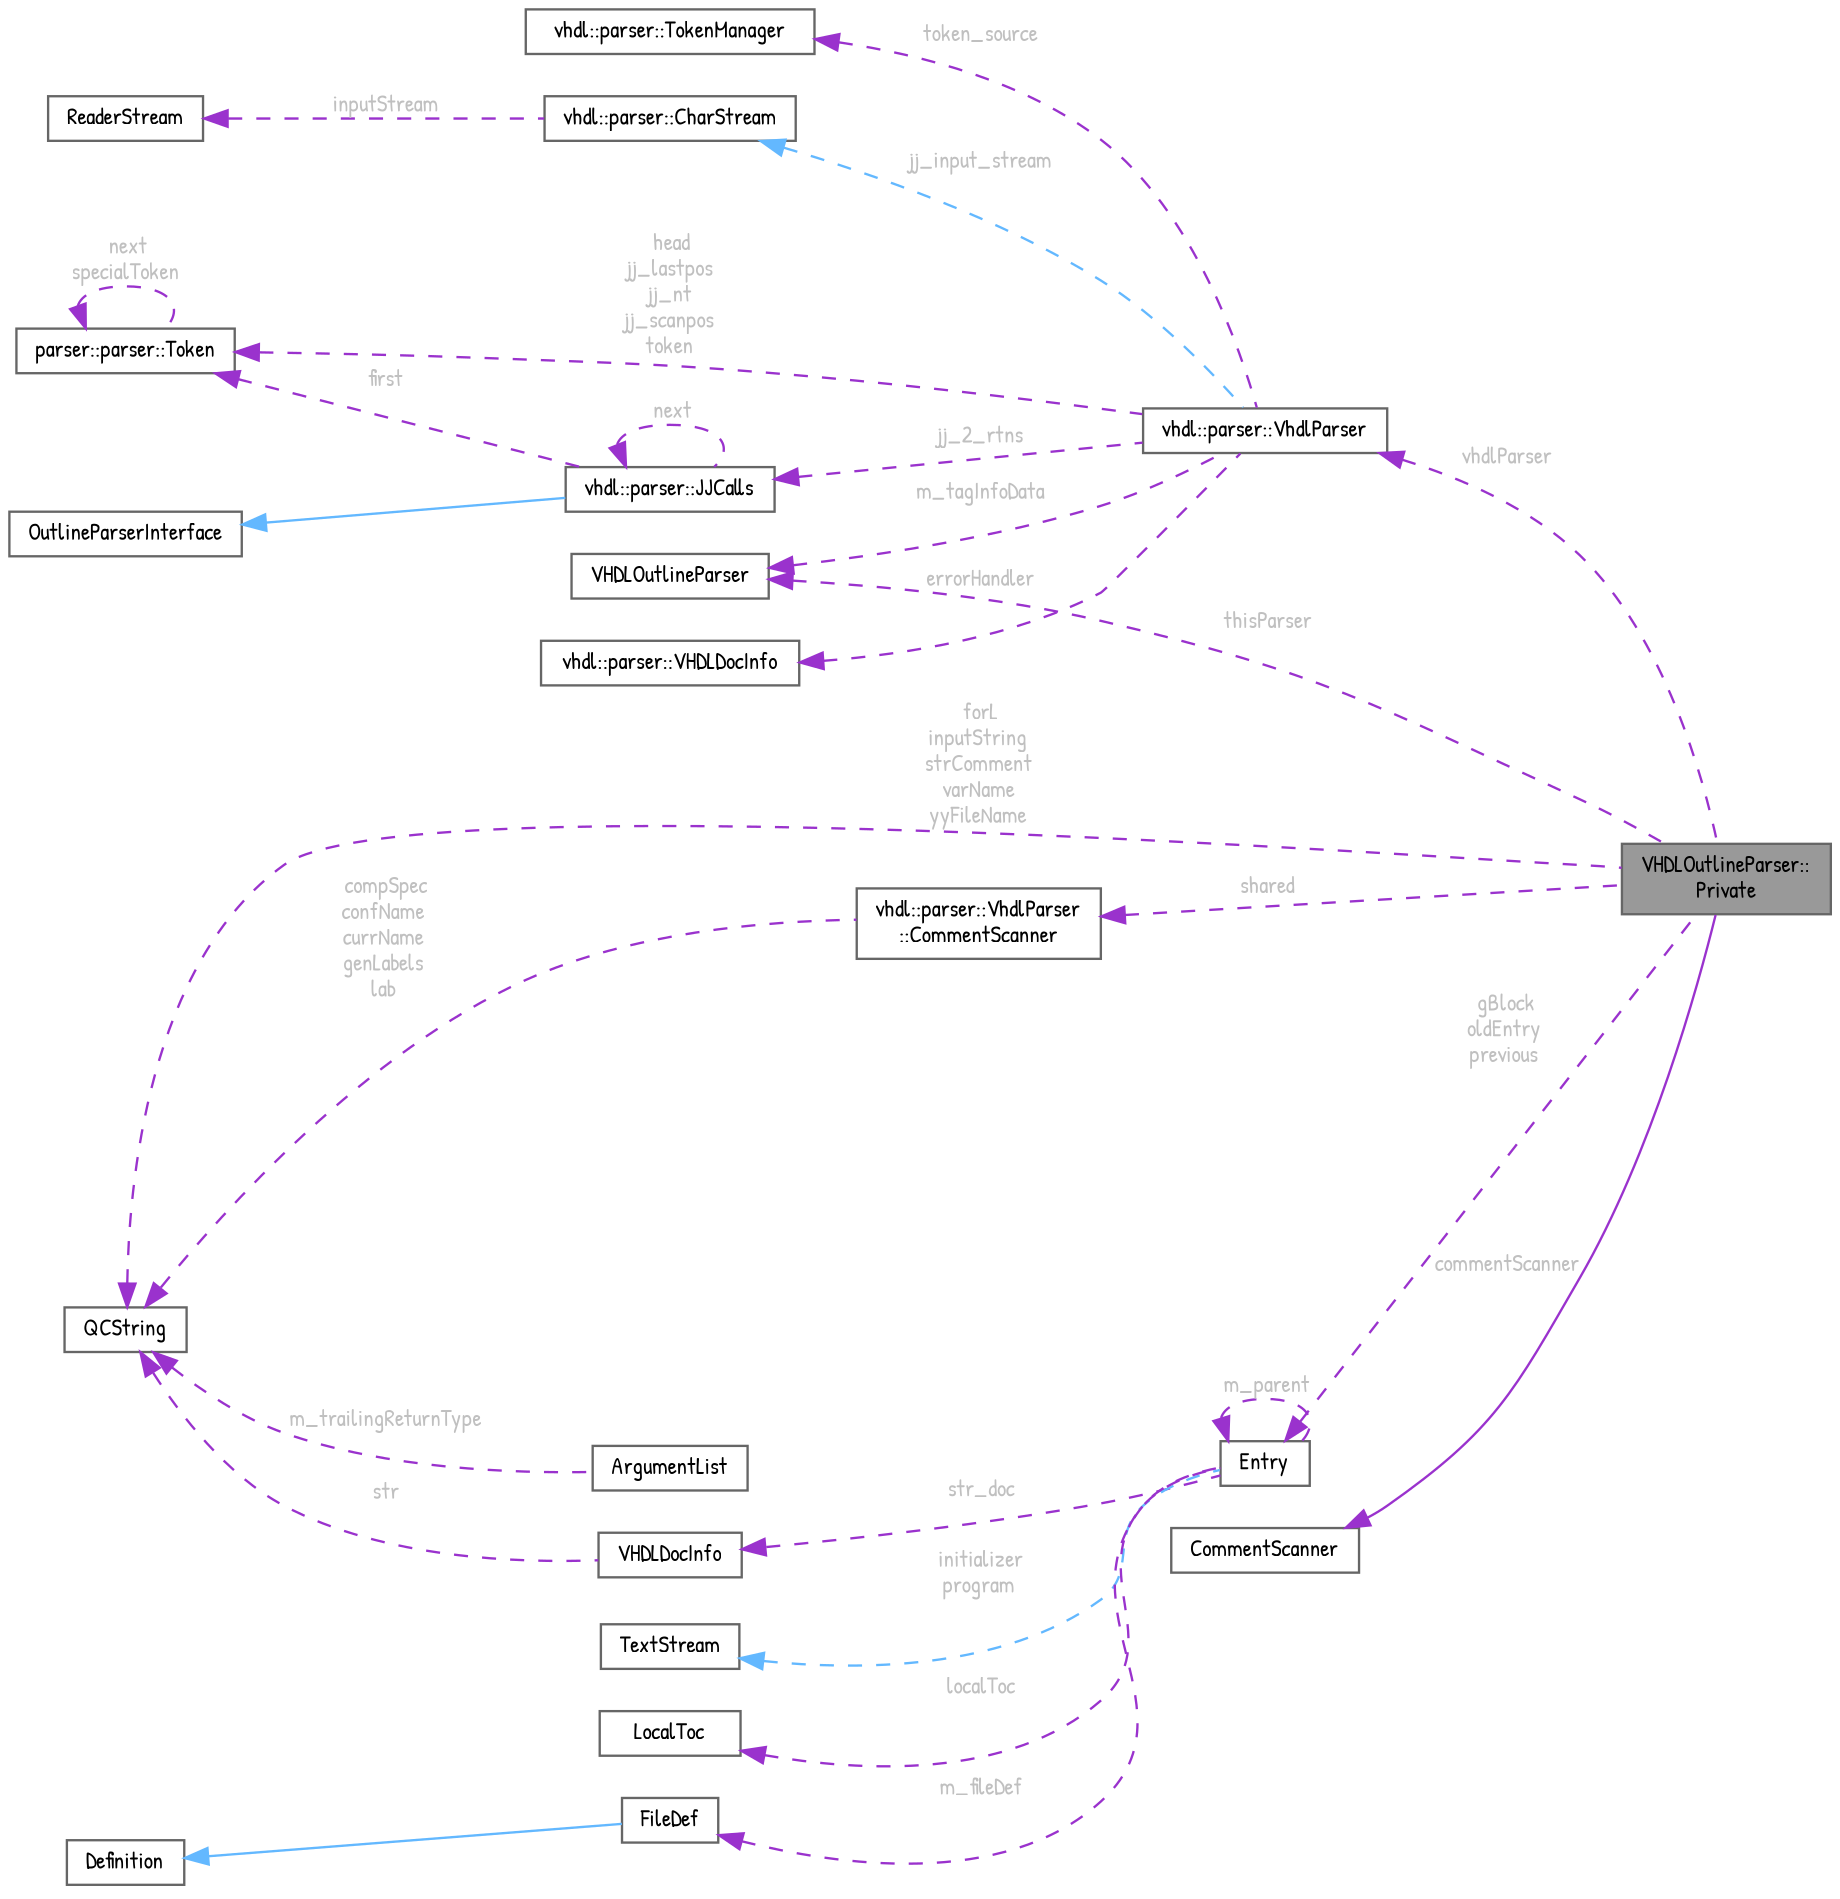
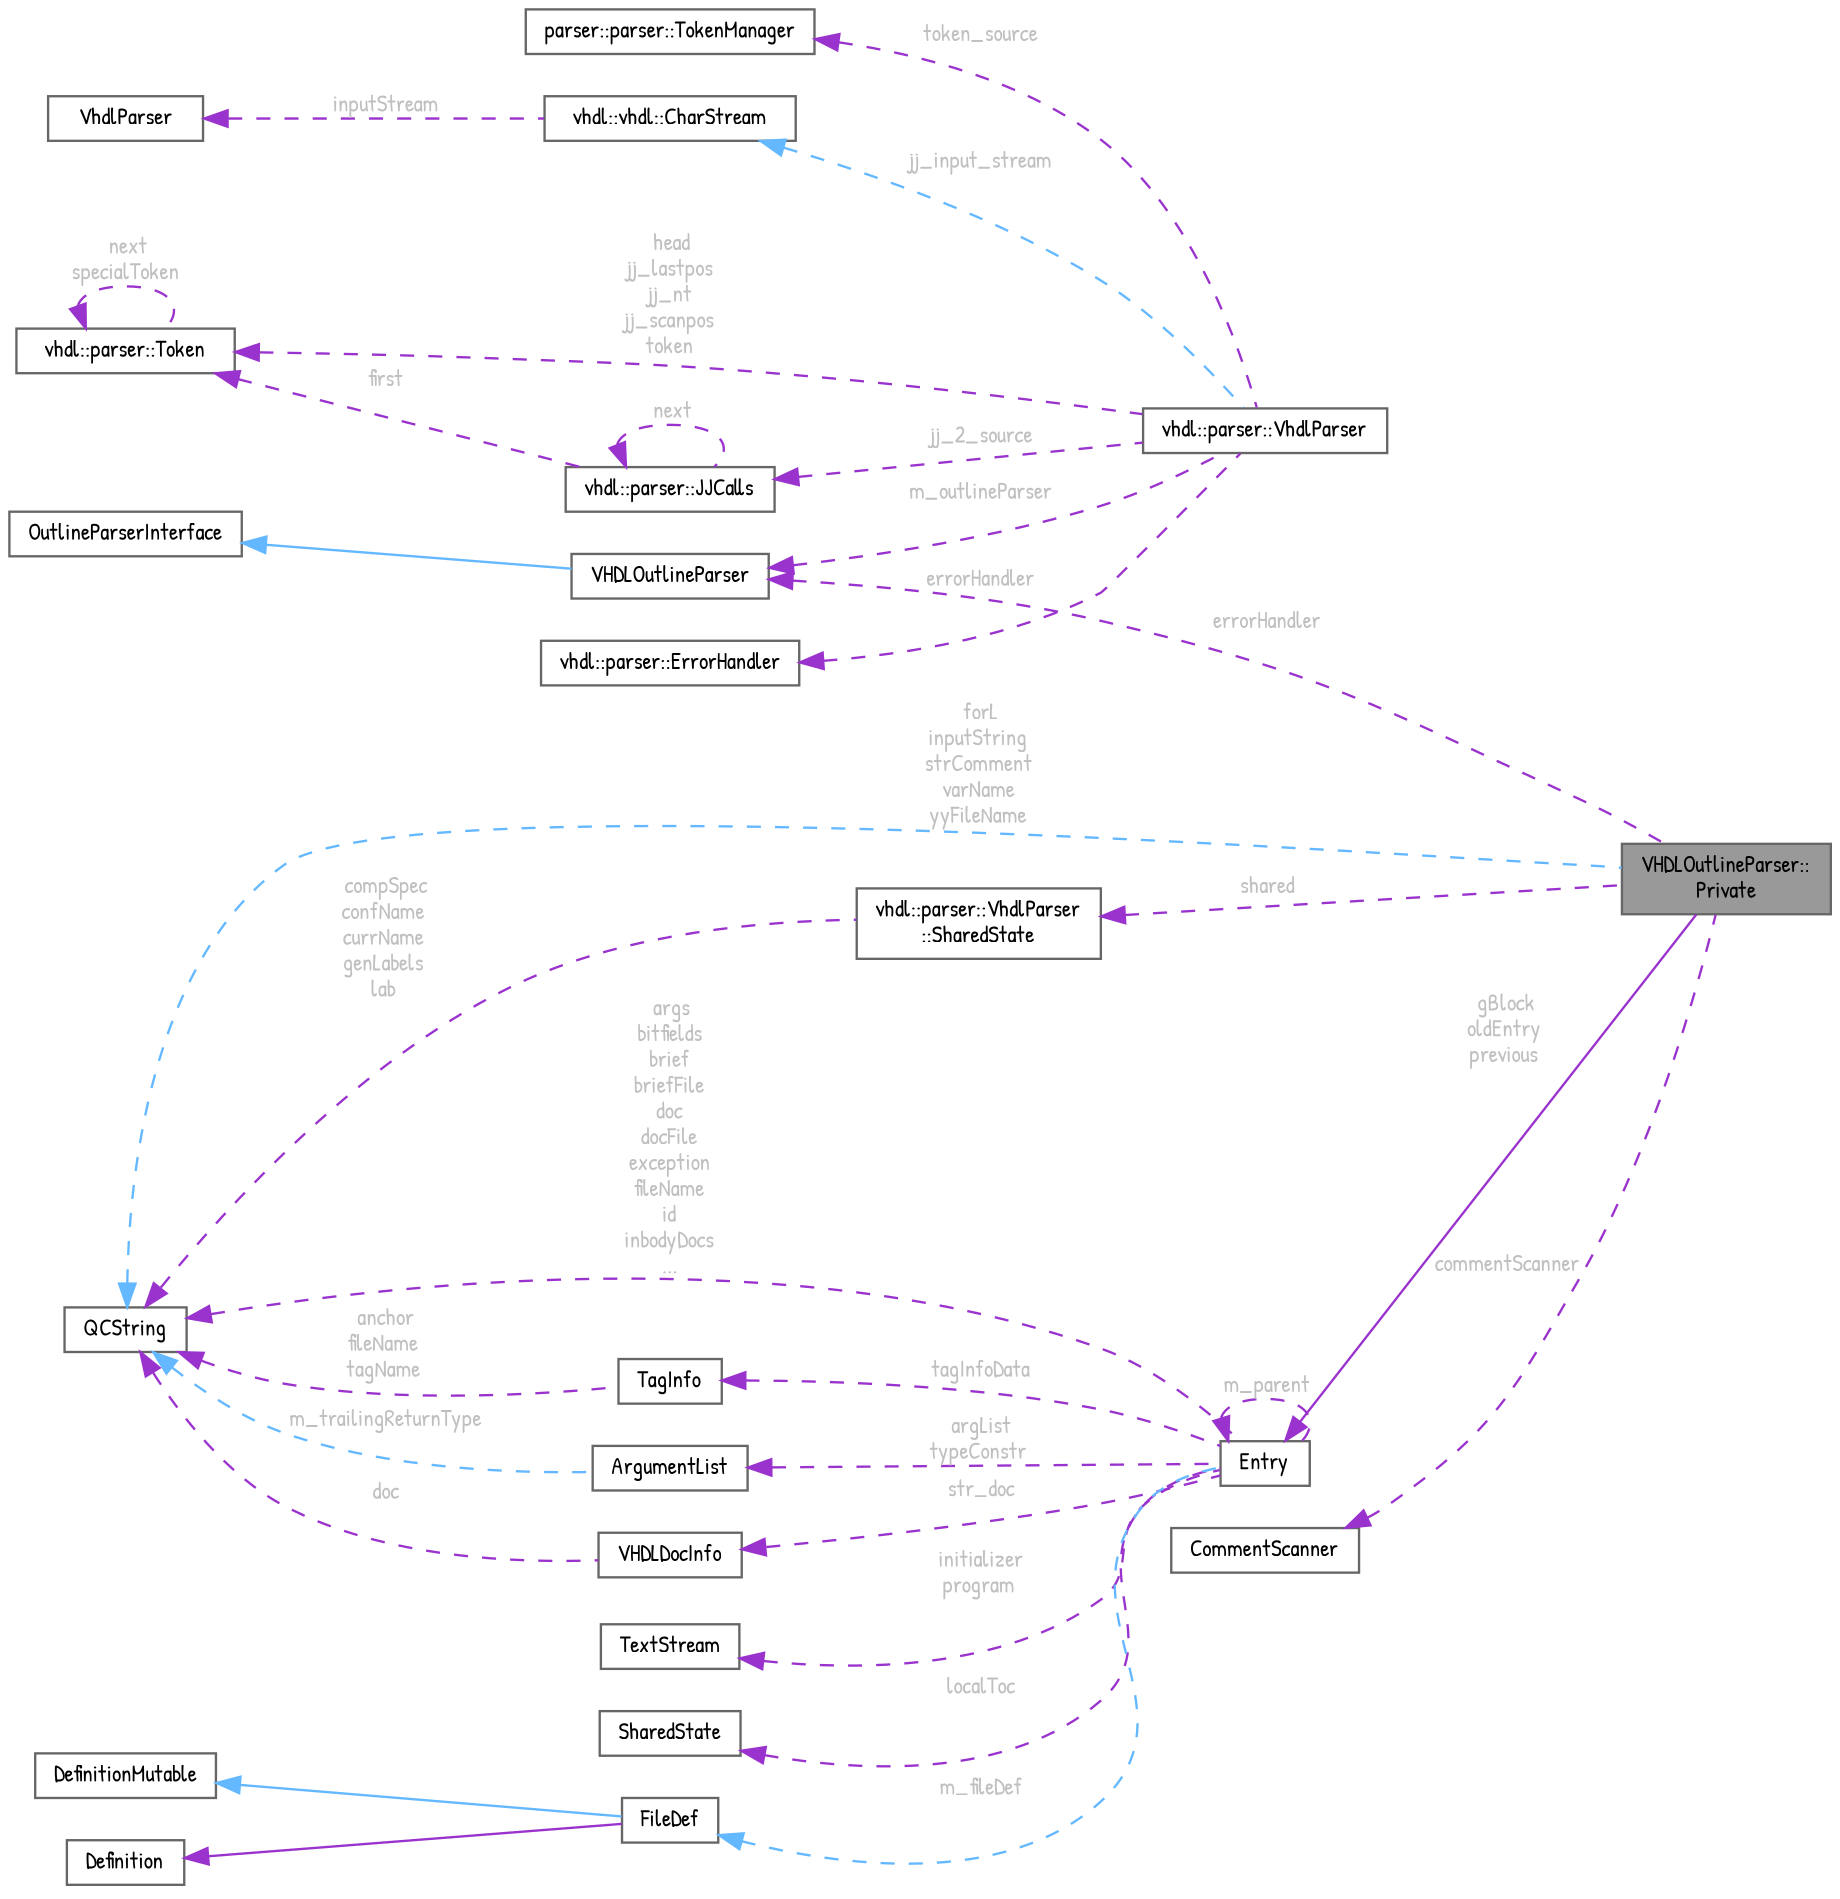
  digraph {
    fontname="Patrick Hand"
    rankdir=LR
    node [color=gray40 fillcolor=white fontname="Patrick Hand" fontsize=10 shape=box style=filled]
    edge [color=darkorchid3 dir=back fontcolor=grey fontname="Patrick Hand" fontsize=10 labelfontname=Helvetica labelfontsize=10 style=dashed]
    n1 [fillcolor=grey60 fontcolor=black height=0.2 label="VHDLOutlineParser::\lPrivate" width=0.4]
    n2 [height=0.2 label=VHDLOutlineParser width=0.4]
    n3 [height=0.2 label="vhdl::parser::VhdlParser" width=0.4]
    n4 [height=0.2 label=OutlineParserInterface width=0.4]
-   n5 [height=0.2 label="vhdl::parser::TokenManager" width=0.4]
-   n6 [height=0.2 label="vhdl::parser::CharStream" width=0.4]
-   n7 [height=0.2 label=ReaderStream width=0.4]
-   n8 [height=0.2 label="parser::parser::Token" width=0.4]
+   n5 [height=0.2 label="parser::parser::TokenManager" width=0.4]
+   n6 [height=0.2 label="vhdl::vhdl::CharStream" width=0.4]
+   n7 [height=0.2 label=VhdlParser width=0.4]
+   n8 [height=0.2 label="vhdl::parser::Token" width=0.4]
    n9 [height=0.2 label="vhdl::parser::JJCalls" width=0.4]
-   n10 [height=0.2 label="vhdl::parser::VHDLDocInfo" width=0.4]
-   n11 [height=0.2 label="vhdl::parser::VhdlParser\l::CommentScanner" width=0.4]
+   n10 [height=0.2 label="vhdl::parser::ErrorHandler" width=0.4]
+   n11 [height=0.2 label="vhdl::parser::VhdlParser\l::SharedState" width=0.4]
    n12 [height=0.2 label=QCString width=0.4]
    n13 [height=0.2 label=Entry width=0.4]
+   n14 [height=0.2 label=TagInfo width=0.4]
    n15 [height=0.2 label=ArgumentList width=0.4]
    n16 [height=0.2 label=VHDLDocInfo width=0.4]
    n17 [height=0.2 label=CommentScanner width=0.4]
    n18 [height=0.2 label=TextStream width=0.4]
-   n19 [height=0.2 label=LocalToc width=0.4]
+   n19 [height=0.2 label=SharedState width=0.4]
    n20 [height=0.2 label=FileDef width=0.4]
+   n21 [height=0.2 label=DefinitionMutable width=0.4]
    n22 [height=0.2 label=Definition width=0.4]
-   n2 -> n1 [label=" thisParser"]
-   n2 -> n3 [label=" m_tagInfoData"]
-   n3 -> n1 [label=" vhdlParser"]
-   n4 -> n9 [color=steelblue1 style=solid fontcolor=""]
+   n2 -> n1 [label=" errorHandler"]
+   n2 -> n3 [label=" m_outlineParser"]
+   n4 -> n2 [color=steelblue1 style=solid fontcolor=""]
    n5 -> n3 [label=" token_source"]
    n6 -> n3 [color=steelblue1 label=" jj_input_stream"]
    n7 -> n6 [label=" inputStream"]
    n8 -> n3 [label=" head\njj_lastpos\njj_nt\njj_scanpos\ntoken"]
    n8 -> n8 [label=" next\nspecialToken"]
    n8 -> n9 [label=" first"]
-   n9 -> n3 [label=" jj_2_rtns"]
+   n9 -> n3 [label=" jj_2_source"]
    n9 -> n9 [label=" next"]
    n10 -> n3 [label=" errorHandler"]
    n11 -> n1 [label=" shared"]
-   n12 -> n1 [label=" forL\ninputString\nstrComment\nvarName\nyyFileName"]
+   n12 -> n1 [color=steelblue1 label=" forL\ninputString\nstrComment\nvarName\nyyFileName"]
    n12 -> n11 [label=" compSpec\nconfName\ncurrName\ngenLabels\nlab"]
-   n12 -> n15 [label=" m_trailingReturnType"]
-   n12 -> n16 [label=" str"]
-   n13 -> n1 [label=" gBlock\noldEntry\nprevious"]
+   n12 -> n13 [label=" args\nbitfields\nbrief\nbriefFile\ndoc\ndocFile\nexception\nfileName\nid\ninbodyDocs\n..."]
+   n12 -> n14 [label=" anchor\nfileName\ntagName"]
+   n12 -> n15 [color=steelblue1 label=" m_trailingReturnType"]
+   n12 -> n16 [label=" doc"]
+   n13 -> n1 [label=" gBlock\noldEntry\nprevious" style=solid]
    n13 -> n13 [label=" m_parent"]
+   n14 -> n13 [label=" tagInfoData"]
+   n15 -> n13 [label=" argList\ntypeConstr"]
    n16 -> n13 [label=" str_doc"]
-   n17 -> n1 [label=" commentScanner" style=solid]
-   n18 -> n13 [color=steelblue1 label=" initializer\nprogram"]
+   n17 -> n1 [label=" commentScanner"]
+   n18 -> n13 [label=" initializer\nprogram"]
    n19 -> n13 [label=" localToc"]
-   n20 -> n13 [label=" m_fileDef"]
-   n22 -> n20 [color=steelblue1 style=solid fontcolor=""]
+   n20 -> n13 [color=steelblue1 label=" m_fileDef"]
+   n21 -> n20 [color=steelblue1 style=solid fontcolor=""]
+   n22 -> n20 [style=solid fontcolor=""]
  }
